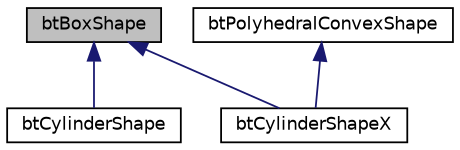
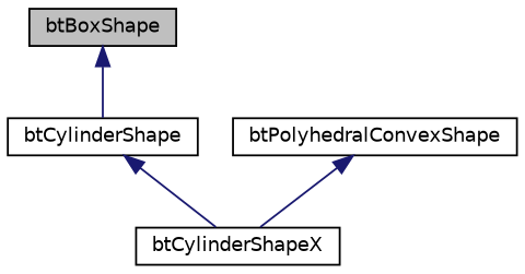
  digraph {
    node [color=black fillcolor=white fontname=Helvetica fontsize=10 shape=record style=filled]
    edge [color=midnightblue dir=back fontname=Helvetica fontsize=10 labelfontname=Helvetica labelfontsize=10 style=solid]
    n1 [fillcolor=grey75 fontcolor=black height=0.2 label=btBoxShape width=0.4]
    n2 [height=0.2 label=btCylinderShape width=0.4]
    n3 [height=0.2 label=btCylinderShapeX width=0.4]
    n4 [height=0.2 label=btPolyhedralConvexShape width=0.4]
    n1 -> n2
-   n1 -> n3
+   n2 -> n3
    n4 -> n3
  }
